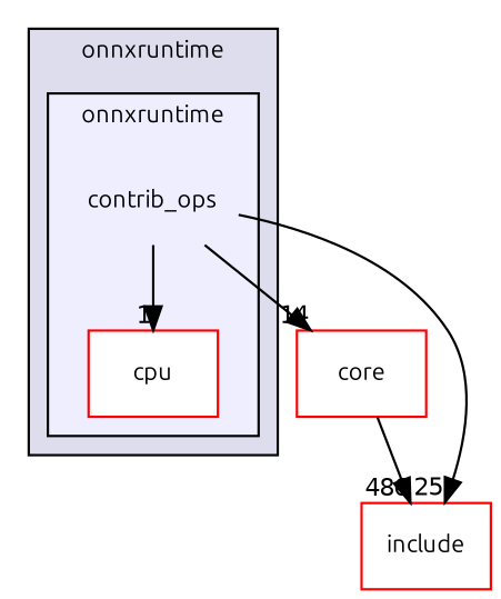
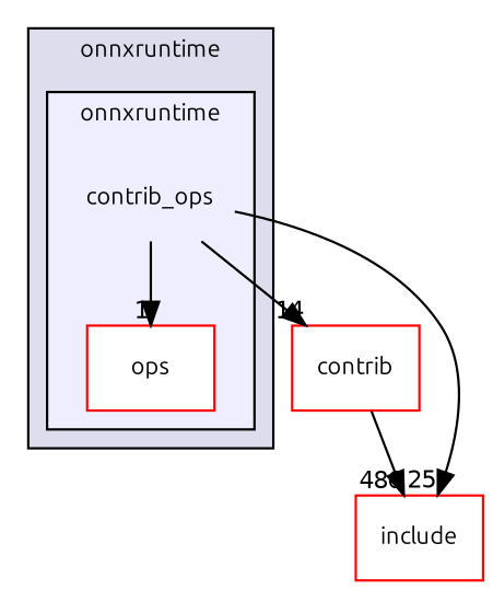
  digraph {
    compound=true
    fontname=Ubuntu
    node [fontname=Ubuntu fontsize=10 shape=box color=red fillcolor=white style=filled]
    edge [fontname=Ubuntu labeldistance=1.5 labelfontname=Helvetica labelfontsize=10]
    n1 [label=contrib_ops shape=plaintext color="" fillcolor="" style=""]
-   n2 [label=cpu]
-   n3 [label=core]
+   n2 [label=ops]
+   n3 [label=contrib]
    n4 [label=include]
    subgraph cluster_1 {
      bgcolor="#ddddee"
      fontsize=10
      label=onnxruntime
      pencolor=black
      subgraph cluster_2 {
        bgcolor="#eeeeff"
        fontsize=10
        label=onnxruntime
        pencolor=black
        n1
        n2
      }
    }
    n1 -> n2 [headlabel=1]
    n1 -> n3 [headlabel=14]
    n1 -> n4 [headlabel=25]
    n3 -> n4 [headlabel=486]
  }
